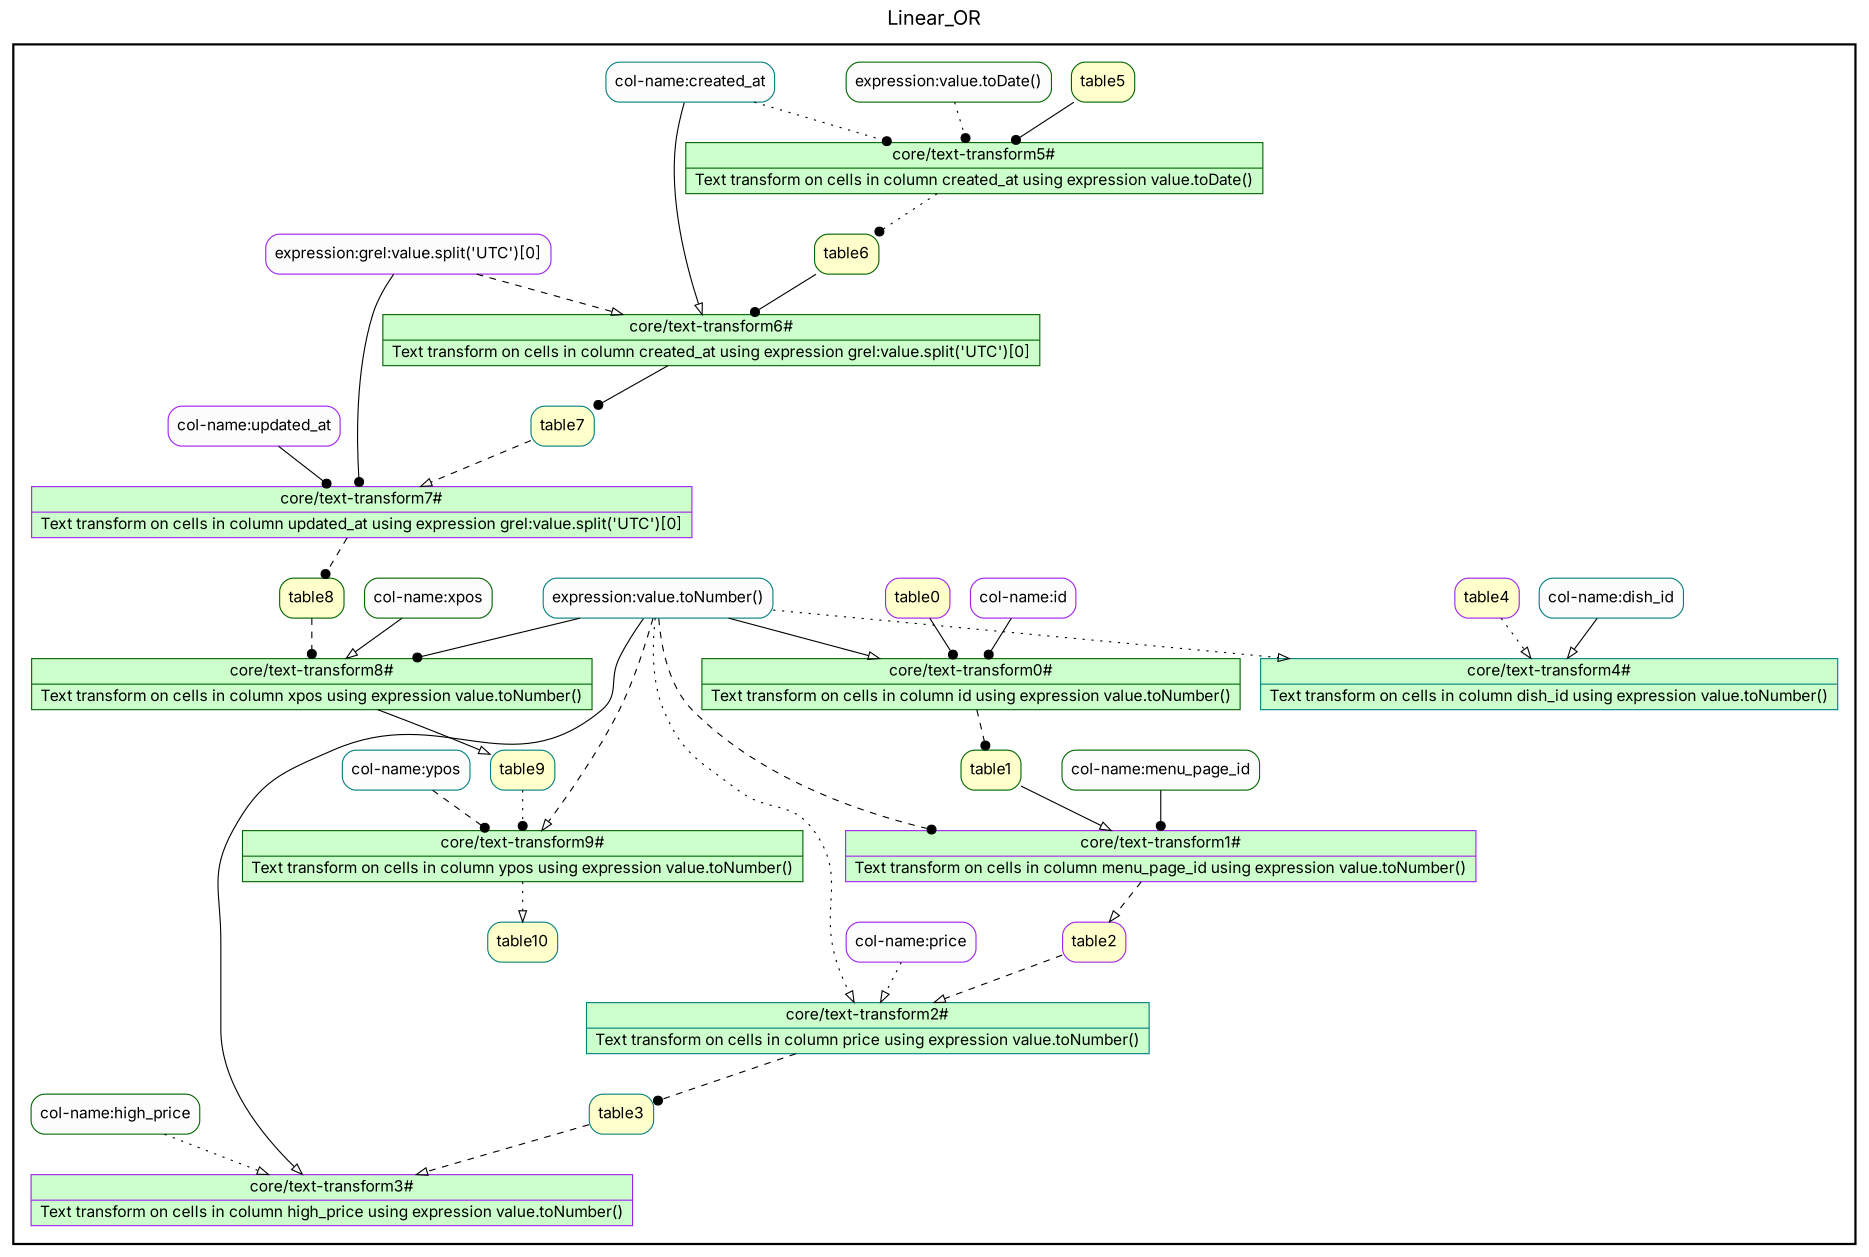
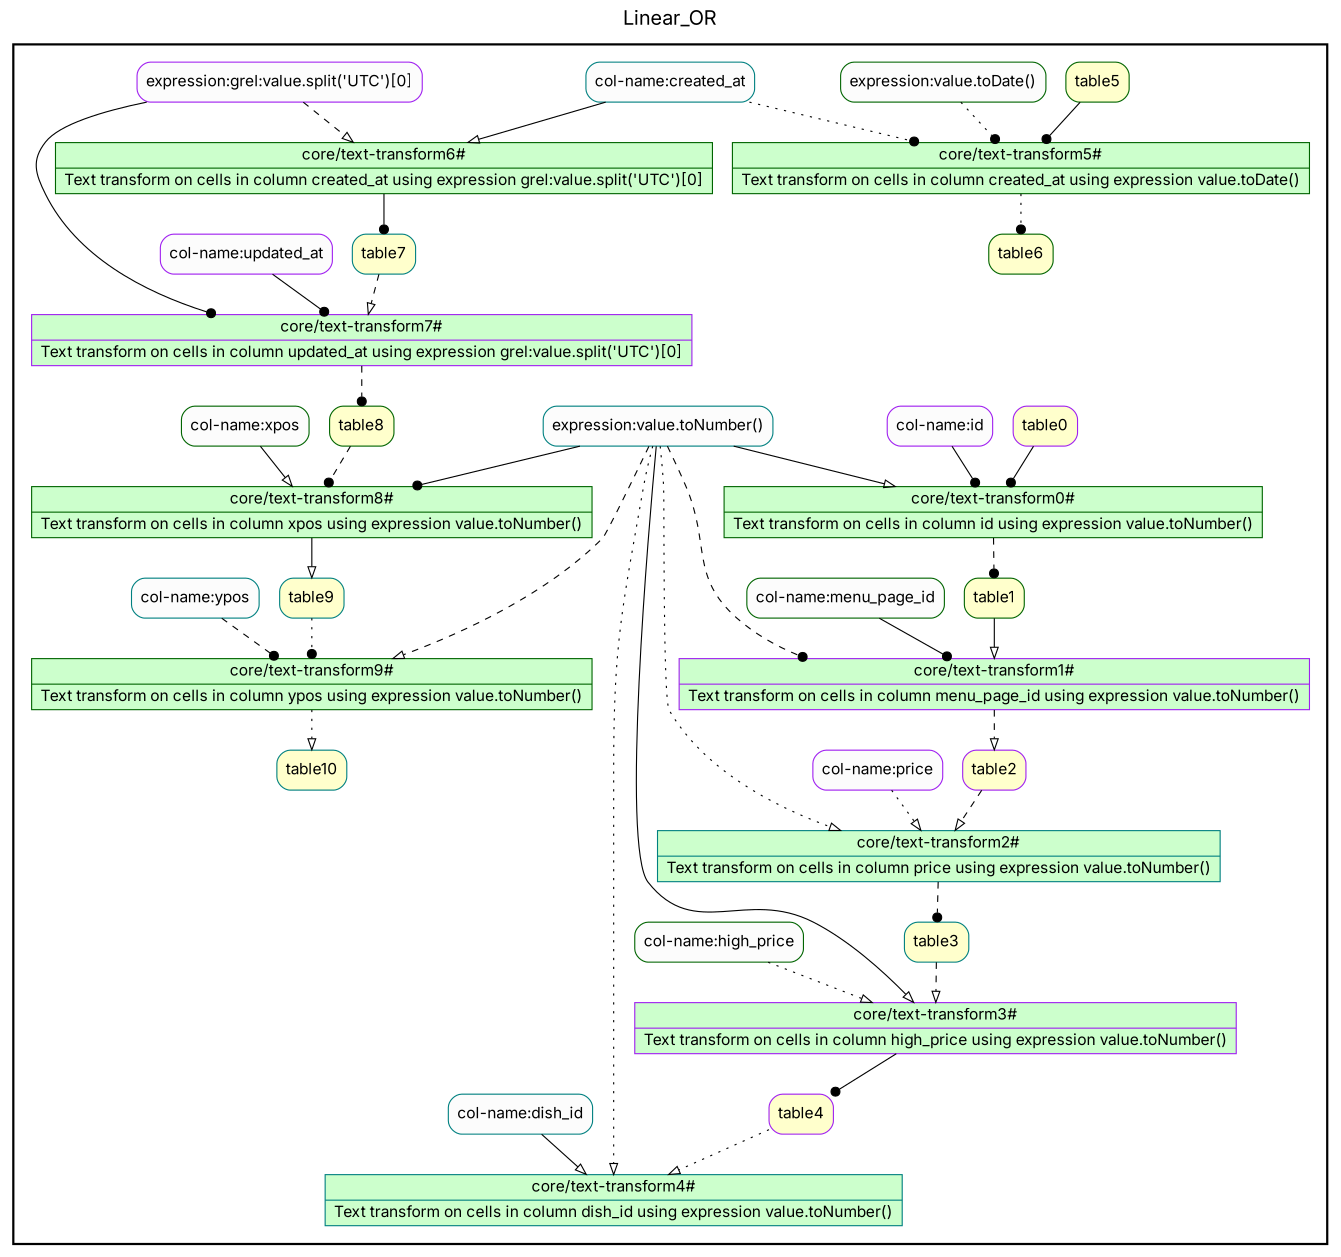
  digraph {
    fontname=Inter
    fontsize=18
    label=Linear_OR
    labelloc=t
    rankdir=TB
    node [color=darkgreen fillcolor="#FCFCFC" fontname=Inter peripheries=1 shape=box style="rounded,filled"]
    edge [arrowhead=dot fontname=Inter style=solid]
    n1 [fillcolor="#CCFFCC" label="{<f0> core/text-transform0# |<f1> Text transform on cells in column id using expression value.toNumber()}" rankdir=LR shape=record style=filled]
    table1 [fillcolor="#FFFFCC"]
    n3 [color=purple fillcolor="#CCFFCC" label="{<f0> core/text-transform1# |<f1> Text transform on cells in column menu_page_id using expression value.toNumber()}" rankdir=LR shape=record style=filled]
    table2 [color=purple fillcolor="#FFFFCC"]
    n5 [color=teal fillcolor="#CCFFCC" label="{<f0> core/text-transform2# |<f1> Text transform on cells in column price using expression value.toNumber()}" rankdir=LR shape=record style=filled]
    table3 [color=teal fillcolor="#FFFFCC"]
    n7 [color=purple fillcolor="#CCFFCC" label="{<f0> core/text-transform3# |<f1> Text transform on cells in column high_price using expression value.toNumber()}" rankdir=LR shape=record style=filled]
    table4 [color=purple fillcolor="#FFFFCC"]
    n9 [color=teal fillcolor="#CCFFCC" label="{<f0> core/text-transform4# |<f1> Text transform on cells in column dish_id using expression value.toNumber()}" rankdir=LR shape=record style=filled]
    table5 [fillcolor="#FFFFCC"]
    n11 [fillcolor="#CCFFCC" label="{<f0> core/text-transform5# |<f1> Text transform on cells in column created_at using expression value.toDate()}" rankdir=LR shape=record style=filled]
    table6 [fillcolor="#FFFFCC"]
    n13 [fillcolor="#CCFFCC" label="{<f0> core/text-transform6# |<f1> Text transform on cells in column created_at using expression grel\:value.split('UTC')[0]}" rankdir=LR shape=record style=filled]
    table7 [color=teal fillcolor="#FFFFCC"]
    n15 [color=purple fillcolor="#CCFFCC" label="{<f0> core/text-transform7# |<f1> Text transform on cells in column updated_at using expression grel\:value.split('UTC')[0]}" rankdir=LR shape=record style=filled]
    table8 [fillcolor="#FFFFCC"]
    n17 [fillcolor="#CCFFCC" label="{<f0> core/text-transform8# |<f1> Text transform on cells in column xpos using expression value.toNumber()}" rankdir=LR shape=record style=filled]
    table9 [color=teal fillcolor="#FFFFCC"]
    n19 [fillcolor="#CCFFCC" label="{<f0> core/text-transform9# |<f1> Text transform on cells in column ypos using expression value.toNumber()}" rankdir=LR shape=record style=filled]
    table10 [color=teal fillcolor="#FFFFCC"]
    table0 [color=purple fillcolor="#FFFFCC"]
    "col-name:id" [color=purple]
    "expression:value.toNumber()" [color=teal]
    "col-name:menu_page_id"
    "col-name:price" [color=purple]
    "col-name:high_price"
    "col-name:dish_id" [color=teal]
    "col-name:created_at" [color=teal]
    "expression:value.toDate()"
    "expression:grel:value.split('UTC')[0]" [color=purple]
    "col-name:updated_at" [color=purple]
    "col-name:xpos"
    "col-name:ypos" [color=teal]
    subgraph cluster_1 {
      color=black
      label=""
      penwidth=2
      subgraph cluster_2 {
        color=black
        label=""
        penwidth=0
        n1
        table1
        n3
        table2
        n5
        table3
        n7
        table4
        n9
        table5
        n11
        table6
        n13
        table7
        n15
        table8
        n17
        table9
        n19
        table10
        table0
        "col-name:id"
        "expression:value.toNumber()"
        "col-name:menu_page_id"
        "col-name:price"
        "col-name:high_price"
        "col-name:dish_id"
        "col-name:created_at"
        "expression:value.toDate()"
        "expression:grel:value.split('UTC')[0]"
        "col-name:updated_at"
        "col-name:xpos"
        "col-name:ypos"
      }
    }
    n1 -> table1 [style=dashed]
    table1 -> n3 [arrowhead=onormal]
    n3 -> table2 [arrowhead=onormal style=dashed]
    table2 -> n5 [arrowhead=onormal style=dashed]
    n5 -> table3 [style=dashed]
    table3 -> n7 [arrowhead=onormal style=dashed]
+   n7 -> table4
    table4 -> n9 [arrowhead=onormal style=dotted]
    table5 -> n11
    n11 -> table6 [style=dotted]
-   table6 -> n13
    n13 -> table7
    table7 -> n15 [arrowhead=onormal style=dashed]
    n15 -> table8 [style=dashed]
    table8 -> n17 [style=dashed]
    n17 -> table9 [arrowhead=onormal]
    table9 -> n19 [style=dotted]
    n19 -> table10 [arrowhead=onormal style=dotted]
    table0 -> n1
    "col-name:id" -> n1
    "expression:value.toNumber()" -> n1 [arrowhead=onormal]
    "expression:value.toNumber()" -> n3 [style=dashed]
    "expression:value.toNumber()" -> n5 [arrowhead=onormal style=dotted]
    "expression:value.toNumber()" -> n7 [arrowhead=onormal]
    "expression:value.toNumber()" -> n9 [arrowhead=onormal style=dotted]
    "expression:value.toNumber()" -> n17
    "expression:value.toNumber()" -> n19 [arrowhead=onormal style=dashed]
    "col-name:menu_page_id" -> n3
    "col-name:price" -> n5 [arrowhead=onormal style=dotted]
    "col-name:high_price" -> n7 [arrowhead=onormal style=dotted]
    "col-name:dish_id" -> n9 [arrowhead=onormal]
    "col-name:created_at" -> n11 [style=dotted]
    "col-name:created_at" -> n13 [arrowhead=onormal]
    "expression:value.toDate()" -> n11 [style=dotted]
    "expression:grel:value.split('UTC')[0]" -> n13 [arrowhead=onormal style=dashed]
    "expression:grel:value.split('UTC')[0]" -> n15
    "col-name:updated_at" -> n15
    "col-name:xpos" -> n17 [arrowhead=onormal]
    "col-name:ypos" -> n19 [style=dashed]
  }
